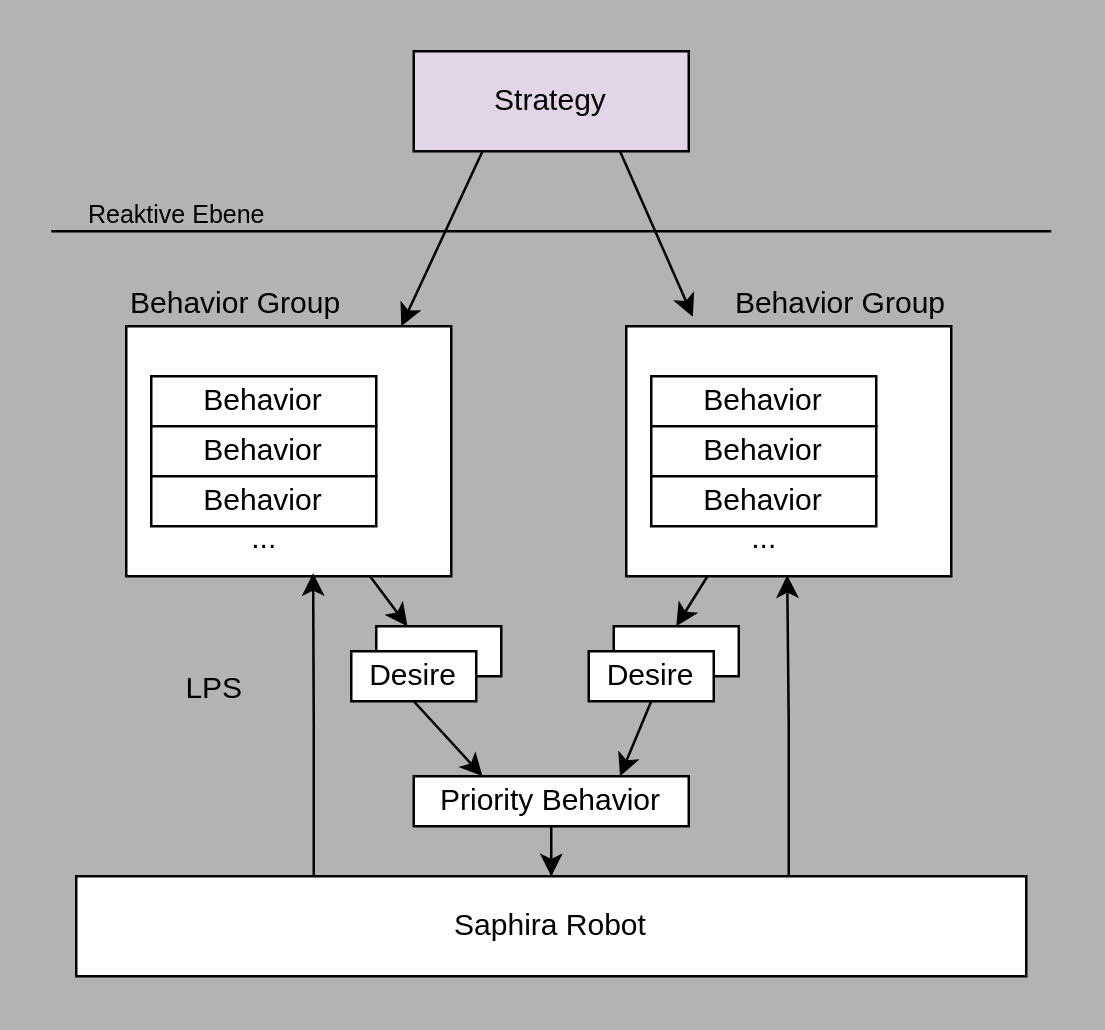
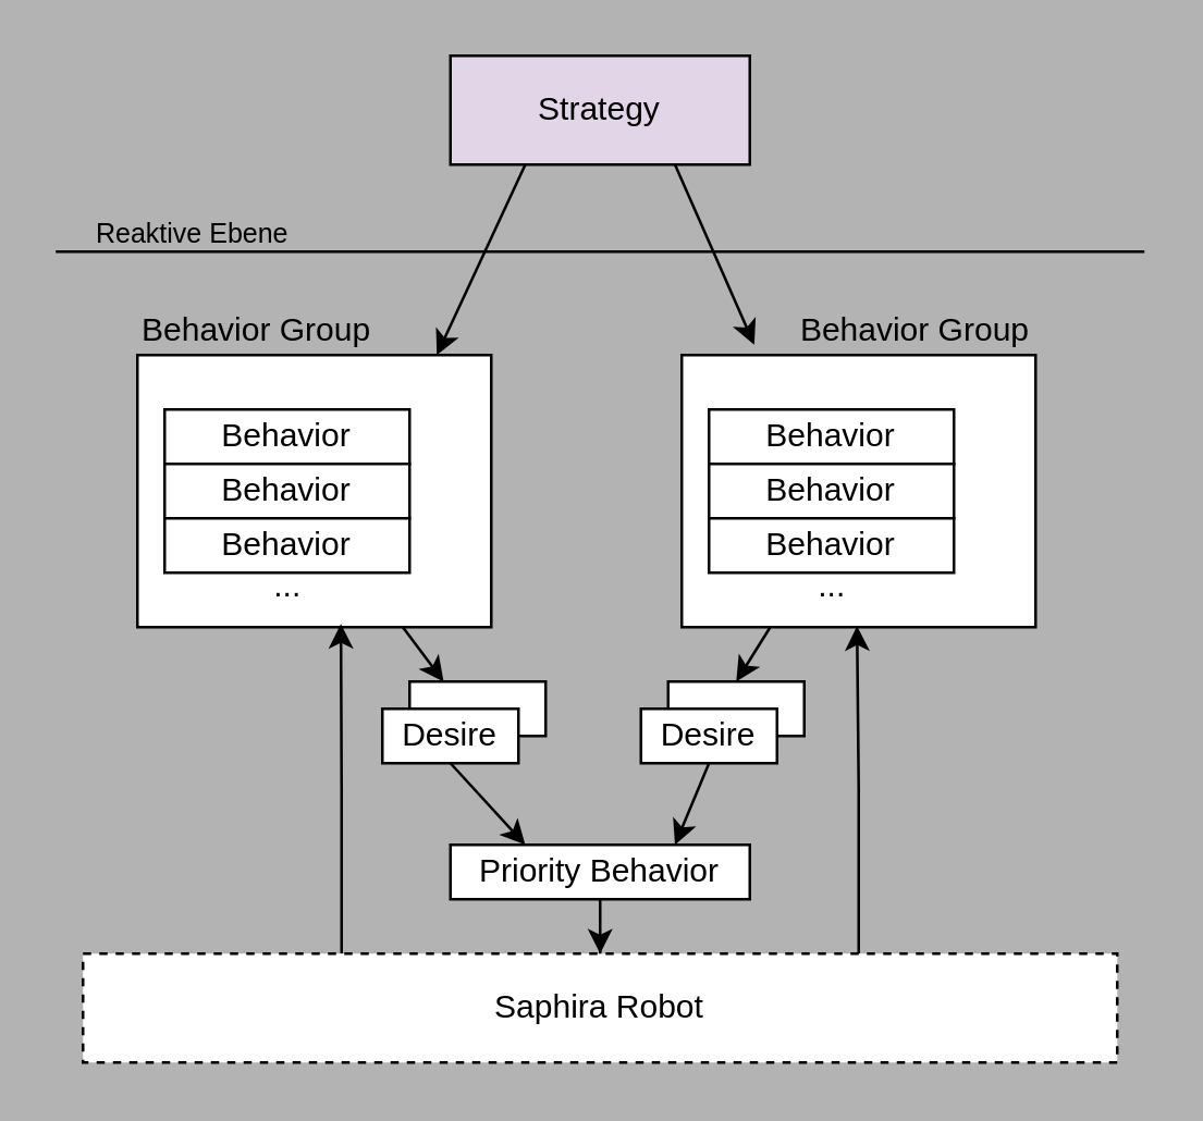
  <mxCell id="0" />
  <mxCell id="1" parent="0" />
  <mxCell id="2" style="rounded=0;orthogonalLoop=1;jettySize=auto;html=1;exitX=0.25;exitY=1;exitDx=0;exitDy=0;" edge="1" parent="1" source="4"><mxGeometry relative="1" as="geometry"><mxPoint x="160" y="130" as="targetPoint" /></mxGeometry></mxCell>
  <mxCell id="3" style="rounded=0;orthogonalLoop=1;jettySize=auto;html=1;exitX=0.75;exitY=1;exitDx=0;exitDy=0;entryX=0.205;entryY=-0.038;entryDx=0;entryDy=0;entryPerimeter=0;" edge="1" parent="1" source="4" target="6"><mxGeometry relative="1" as="geometry" /></mxCell>
  <mxCell id="4" value="&lt;div&gt;Strategy&lt;/div&gt;" style="rounded=0;whiteSpace=wrap;html=1;fillColor=#e1d5e7;" vertex="1" parent="1"><mxGeometry x="165" y="20" width="110" height="40" as="geometry" /></mxCell>
  <mxCell id="5" value="" style="group;align=center;labelPosition=center;verticalLabelPosition=top;verticalAlign=bottom;" vertex="1" connectable="0" parent="1"><mxGeometry x="250" y="130" width="130" height="100" as="geometry" /></mxCell>
  <mxCell id="6" value="&lt;div align=&quot;right&quot;&gt;Behavior Group&lt;/div&gt;" style="whiteSpace=wrap;html=1;labelPosition=center;verticalLabelPosition=top;align=right;verticalAlign=bottom;movable=1;resizable=1;rotatable=1;deletable=1;editable=1;locked=0;connectable=1;" vertex="1" parent="5"><mxGeometry width="130" height="100" as="geometry" /></mxCell>
  <mxCell id="7" value="Behavior" style="whiteSpace=wrap;html=1;movable=1;resizable=1;rotatable=1;deletable=1;editable=1;locked=0;connectable=1;" vertex="1" parent="5"><mxGeometry x="10" y="20" width="90" height="20" as="geometry" /></mxCell>
  <mxCell id="8" value="Behavior" style="whiteSpace=wrap;html=1;movable=1;resizable=1;rotatable=1;deletable=1;editable=1;locked=0;connectable=1;" vertex="1" parent="5"><mxGeometry x="10" y="40" width="90" height="20" as="geometry" /></mxCell>
  <mxCell id="9" value="Behavior" style="whiteSpace=wrap;html=1;movable=1;resizable=1;rotatable=1;deletable=1;editable=1;locked=0;connectable=1;" vertex="1" parent="5"><mxGeometry x="10" y="60" width="90" height="20" as="geometry" /></mxCell>
  <mxCell id="10" value="..." style="text;html=1;align=center;verticalAlign=middle;resizable=1;points=[];autosize=1;strokeColor=none;fillColor=none;movable=1;rotatable=1;deletable=1;editable=1;locked=0;connectable=1;" vertex="1" parent="5"><mxGeometry x="40" y="70" width="30" height="30" as="geometry" /></mxCell>
  <mxCell id="11" value="" style="group" vertex="1" connectable="0" parent="1"><mxGeometry x="50" y="130" width="130" height="100" as="geometry" /></mxCell>
  <mxCell id="12" value="&lt;div&gt;Behavior Group&lt;/div&gt;" style="whiteSpace=wrap;html=1;labelPosition=center;verticalLabelPosition=top;align=left;verticalAlign=bottom;" vertex="1" parent="11"><mxGeometry width="130" height="100" as="geometry" /></mxCell>
  <mxCell id="13" value="Behavior" style="whiteSpace=wrap;html=1;" vertex="1" parent="11"><mxGeometry x="10" y="20" width="90" height="20" as="geometry" /></mxCell>
  <mxCell id="14" value="Behavior" style="whiteSpace=wrap;html=1;" vertex="1" parent="11"><mxGeometry x="10" y="40" width="90" height="20" as="geometry" /></mxCell>
  <mxCell id="15" value="Behavior" style="whiteSpace=wrap;html=1;" vertex="1" parent="11"><mxGeometry x="10" y="60" width="90" height="20" as="geometry" /></mxCell>
  <mxCell id="16" value="..." style="text;html=1;align=center;verticalAlign=middle;resizable=0;points=[];autosize=1;strokeColor=none;fillColor=none;" vertex="1" parent="11"><mxGeometry x="40" y="70" width="30" height="30" as="geometry" /></mxCell>
  <mxCell id="17" style="edgeStyle=orthogonalEdgeStyle;rounded=0;orthogonalLoop=1;jettySize=auto;html=1;exitX=0.25;exitY=0;exitDx=0;exitDy=0;entryX=0.575;entryY=0.988;entryDx=0;entryDy=0;entryPerimeter=0;" edge="1" parent="1" source="19" target="12"><mxGeometry relative="1" as="geometry" /></mxCell>
  <mxCell id="18" style="edgeStyle=orthogonalEdgeStyle;rounded=0;orthogonalLoop=1;jettySize=auto;html=1;exitX=0.75;exitY=0;exitDx=0;exitDy=0;entryX=0.813;entryY=0.987;entryDx=0;entryDy=0;entryPerimeter=0;" edge="1" parent="1" source="19" target="10"><mxGeometry relative="1" as="geometry" /></mxCell>
- <mxCell id="19" value="Saphira Robot" style="whiteSpace=wrap;html=1;" vertex="1" parent="1"><mxGeometry x="30" y="350" width="380" height="40" as="geometry" /></mxCell>
- <mxCell id="20" value="&lt;div&gt;LPS&lt;/div&gt;" style="text;html=1;align=center;verticalAlign=middle;resizable=0;points=[];autosize=1;strokeColor=none;fillColor=none;" vertex="1" parent="1"><mxGeometry x="60" y="260" width="50" height="30" as="geometry" /></mxCell>
+ <mxCell id="19" value="Saphira Robot" style="whiteSpace=wrap;html=1;dashed=1;" vertex="1" parent="1"><mxGeometry x="30" y="350" width="380" height="40" as="geometry" /></mxCell>
  <mxCell id="21" value="" style="group" vertex="1" connectable="0" parent="1"><mxGeometry x="140" y="250" width="60" height="30" as="geometry" /></mxCell>
  <mxCell id="22" value="&lt;div&gt;&lt;br&gt;&lt;/div&gt;&lt;div&gt;&lt;br&gt;&lt;/div&gt;" style="whiteSpace=wrap;html=1;" vertex="1" parent="21"><mxGeometry x="10" width="50" height="20" as="geometry" /></mxCell>
  <mxCell id="23" value="Desire" style="whiteSpace=wrap;html=1;" vertex="1" parent="21"><mxGeometry y="10" width="50" height="20" as="geometry" /></mxCell>
  <mxCell id="24" value="" style="group" vertex="1" connectable="0" parent="1"><mxGeometry x="235" y="250" width="60" height="30" as="geometry" /></mxCell>
  <mxCell id="25" value="&lt;div&gt;&lt;br&gt;&lt;/div&gt;&lt;div&gt;&lt;br&gt;&lt;/div&gt;" style="whiteSpace=wrap;html=1;" vertex="1" parent="24"><mxGeometry x="10" width="50" height="20" as="geometry" /></mxCell>
  <mxCell id="26" value="Desire" style="whiteSpace=wrap;html=1;" vertex="1" parent="24"><mxGeometry y="10" width="50" height="20" as="geometry" /></mxCell>
  <mxCell id="27" style="rounded=0;orthogonalLoop=1;jettySize=auto;html=1;exitX=0.75;exitY=1;exitDx=0;exitDy=0;entryX=0.25;entryY=0;entryDx=0;entryDy=0;" edge="1" parent="1" source="12" target="22"><mxGeometry relative="1" as="geometry" /></mxCell>
  <mxCell id="28" style="rounded=0;orthogonalLoop=1;jettySize=auto;html=1;exitX=0.25;exitY=1;exitDx=0;exitDy=0;entryX=0.5;entryY=0;entryDx=0;entryDy=0;" edge="1" parent="1" source="6" target="25"><mxGeometry relative="1" as="geometry" /></mxCell>
  <mxCell id="29" value="" style="group" vertex="1" connectable="0" parent="1"><mxGeometry x="20" y="70" width="400" height="30" as="geometry" /></mxCell>
  <mxCell id="30" value="" style="endArrow=none;html=1;rounded=0;" edge="1" parent="29"><mxGeometry width="50" height="50" relative="1" as="geometry"><mxPoint y="22" as="sourcePoint" /><mxPoint x="400.0" y="22" as="targetPoint" /></mxGeometry></mxCell>
  <mxCell id="31" value="&lt;font style=&quot;font-size: 10px;&quot;&gt;Reaktive Ebene&lt;br&gt;&lt;/font&gt;" style="text;html=1;align=center;verticalAlign=middle;resizable=0;points=[];autosize=1;strokeColor=none;fillColor=none;" vertex="1" parent="29"><mxGeometry width="100" height="30" as="geometry" /></mxCell>
  <mxCell id="32" style="edgeStyle=orthogonalEdgeStyle;rounded=0;orthogonalLoop=1;jettySize=auto;html=1;exitX=0.5;exitY=1;exitDx=0;exitDy=0;" edge="1" parent="1" source="33" target="19"><mxGeometry relative="1" as="geometry" /></mxCell>
  <mxCell id="33" value="Priority Behavior" style="whiteSpace=wrap;html=1;" vertex="1" parent="1"><mxGeometry x="165" y="310" width="110" height="20" as="geometry" /></mxCell>
  <mxCell id="34" style="rounded=0;orthogonalLoop=1;jettySize=auto;html=1;exitX=0.5;exitY=1;exitDx=0;exitDy=0;entryX=0.25;entryY=0;entryDx=0;entryDy=0;" edge="1" parent="1" source="23" target="33"><mxGeometry relative="1" as="geometry" /></mxCell>
  <mxCell id="35" style="rounded=0;orthogonalLoop=1;jettySize=auto;html=1;exitX=0.5;exitY=1;exitDx=0;exitDy=0;entryX=0.75;entryY=0;entryDx=0;entryDy=0;" edge="1" parent="1" source="26" target="33"><mxGeometry relative="1" as="geometry" /></mxCell>
